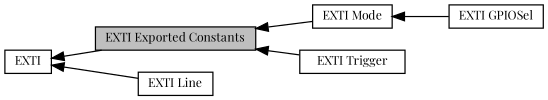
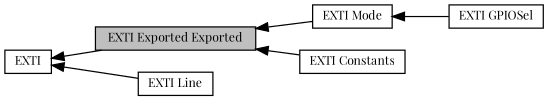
  digraph {
    fontname="Playfair Display"
    rankdir=LR
    node [color=black fillcolor=white fontname="Playfair Display" fontsize=10 shape=box style=filled]
    edge [dir=back fontname="Playfair Display" fontsize=10 labelfontname=Helvetica labelfontsize=10 shape=plaintext style=solid]
    n1 [height=0.2 label=EXTI width=0.4]
-   n2 [fillcolor=grey75 fontcolor=black height=0.2 label="EXTI Exported Constants" width=0.4]
+   n2 [fillcolor=grey75 fontcolor=black height=0.2 label="EXTI Exported Exported" width=0.4]
    n3 [height=0.2 label="EXTI Line" width=0.4]
    n4 [height=0.2 label="EXTI Mode" width=0.4]
-   n5 [height=0.2 label="EXTI Trigger" width=0.4]
+   n5 [height=0.2 label="EXTI Constants" width=0.4]
    n6 [height=0.2 label="EXTI GPIOSel" width=0.4]
    n1 -> n2
    n1 -> n3
    n2 -> n4
    n2 -> n5
    n4 -> n6
  }
